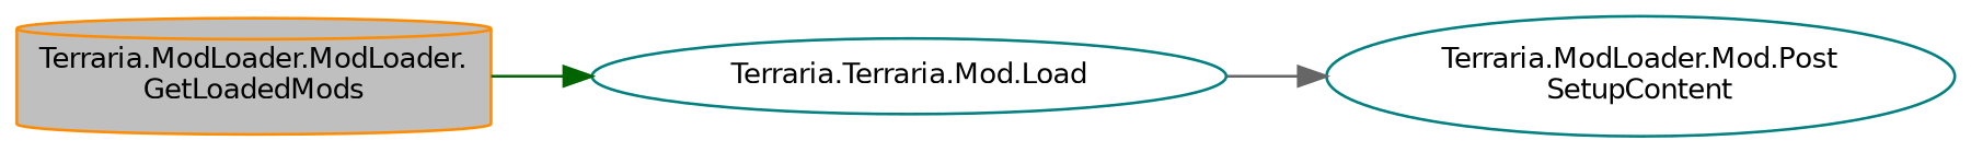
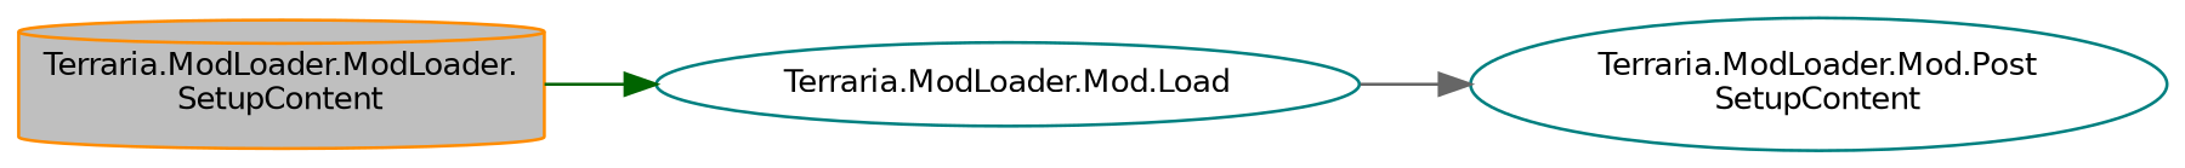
  digraph {
    rankdir=LR
    node [color=teal fillcolor=white fontname=Helvetica fontsize=10 shape=ellipse style=filled]
    edge [fontname=Helvetica fontsize=10 labelfontname=Helvetica labelfontsize=10 style=solid]
-   n1 [color=darkorange fillcolor=grey75 fontcolor=black height=0.2 label="Terraria.ModLoader.ModLoader.\lGetLoadedMods" shape=cylinder width=0.4]
-   n2 [height=0.2 label="Terraria.Terraria.Mod.Load" width=0.4]
+   n1 [color=darkorange fillcolor=grey75 fontcolor=black height=0.2 label="Terraria.ModLoader.ModLoader.\lSetupContent" shape=cylinder width=0.4]
+   n2 [height=0.2 label="Terraria.ModLoader.Mod.Load" width=0.4]
    n3 [height=0.2 label="Terraria.ModLoader.Mod.Post\lSetupContent" width=0.4]
    n1 -> n2 [color=darkgreen]
    n2 -> n3 [color=gray40]
  }
